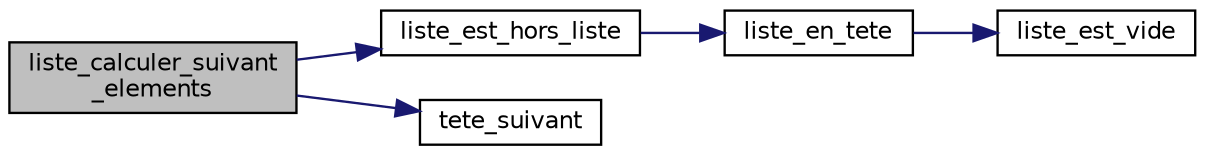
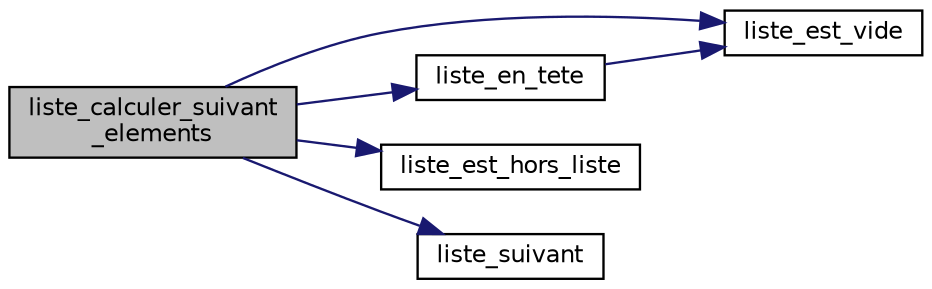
  digraph {
    rankdir=LR
    node [color=black fontname=Helvetica fontsize=10 shape=record]
    edge [color=midnightblue fontname=Helvetica fontsize=10 labelfontname=Helvetica labelfontsize=10 style=solid]
    n1 [fillcolor=grey75 fontcolor=black height=0.2 label="liste_calculer_suivant\l_elements" style=filled width=0.4]
    n2 [height=0.2 label=liste_est_vide width=0.4]
    n3 [height=0.2 label=liste_en_tete width=0.4]
    n4 [height=0.2 label=liste_est_hors_liste width=0.4]
-   n5 [height=0.2 label=tete_suivant width=0.4]
-   n4 -> n3
+   n5 [height=0.2 label=liste_suivant width=0.4]
+   n1 -> n2
+   n1 -> n3
    n1 -> n4
    n1 -> n5
    n3 -> n2
  }
